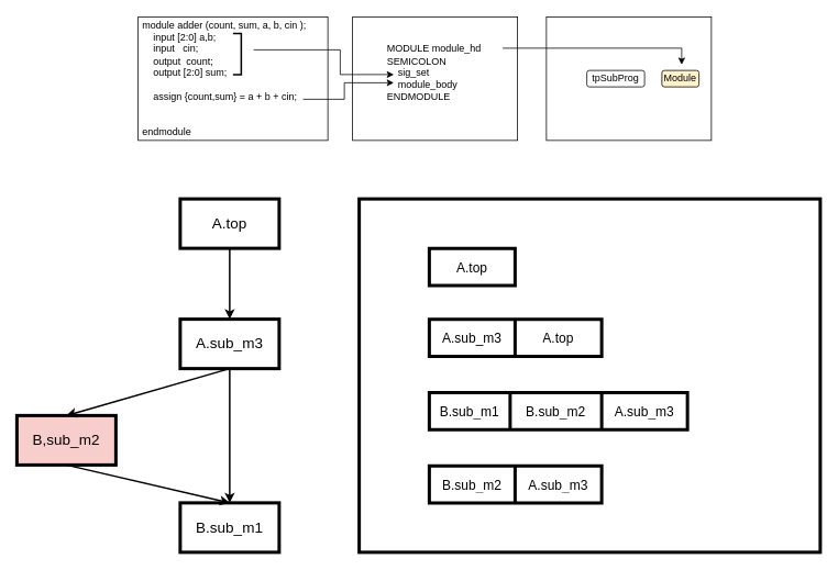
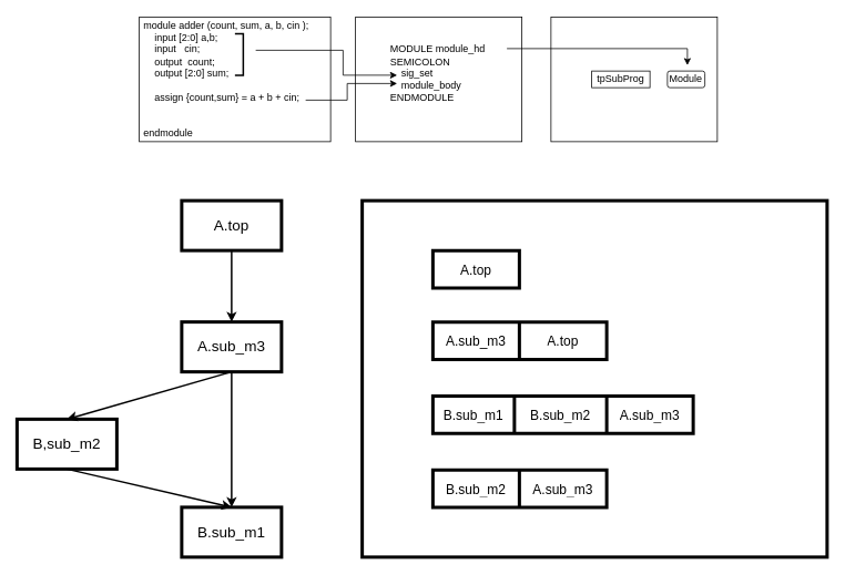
  <mxCell id="0" />
  <mxCell id="1" parent="0" />
  <mxCell id="2" value="&lt;blockquote style=&quot;margin: 0 0 0 40px; border: none; padding: 0px;&quot;&gt;&lt;br&gt;&lt;/blockquote&gt;" style="rounded=0;whiteSpace=wrap;html=1;align=left;labelBackgroundColor=none;" parent="1" vertex="1"><mxGeometry x="662" y="20" width="200" height="150" as="geometry" /></mxCell>
  <mxCell id="3" value="&lt;blockquote style=&quot;margin: 0 0 0 40px; border: none; padding: 0px;&quot;&gt;&lt;/blockquote&gt;&lt;span style=&quot;background-color: initial;&quot;&gt;&amp;nbsp;module adder (count, sum, a, b, cin );&lt;/span&gt;&lt;br&gt;&lt;blockquote style=&quot;margin: 0 0 0 40px; border: none; padding: 0px;&quot;&gt;&lt;/blockquote&gt;&lt;span style=&quot;background-color: initial;&quot;&gt;&amp;nbsp; &amp;nbsp; &amp;nbsp;input [2:0] a,b;&amp;nbsp;&lt;/span&gt;&lt;br&gt;&lt;blockquote style=&quot;margin: 0 0 0 40px; border: none; padding: 0px;&quot;&gt;&lt;/blockquote&gt;&lt;span style=&quot;background-color: initial;&quot;&gt;&amp;nbsp; &amp;nbsp; &amp;nbsp;input&amp;nbsp; &amp;nbsp;cin;&amp;nbsp;&lt;/span&gt;&lt;br&gt;&lt;blockquote style=&quot;margin: 0 0 0 40px; border: none; padding: 0px;&quot;&gt;&lt;/blockquote&gt;&lt;span style=&quot;background-color: initial;&quot;&gt;&amp;nbsp; &amp;nbsp; &amp;nbsp;output&amp;nbsp; count;&amp;nbsp;&lt;/span&gt;&lt;br&gt;&lt;blockquote style=&quot;margin: 0 0 0 40px; border: none; padding: 0px;&quot;&gt;&lt;/blockquote&gt;&lt;span style=&quot;background-color: initial;&quot;&gt;&amp;nbsp; &amp;nbsp; &amp;nbsp;output [2:0] sum;&amp;nbsp;&lt;/span&gt;&lt;br&gt;&lt;blockquote style=&quot;margin: 0 0 0 40px; border: none; padding: 0px;&quot;&gt;&lt;/blockquote&gt;&lt;span style=&quot;background-color: initial;&quot;&gt;&amp;nbsp; &amp;nbsp;&amp;nbsp;&lt;/span&gt;&lt;br&gt;&lt;blockquote style=&quot;margin: 0 0 0 40px; border: none; padding: 0px;&quot;&gt;&lt;/blockquote&gt;&lt;span style=&quot;background-color: initial;&quot;&gt;&amp;nbsp; &amp;nbsp; &amp;nbsp;assign {count,sum} = a + b + cin;&amp;nbsp;&lt;/span&gt;&lt;br&gt;&lt;br&gt;&lt;blockquote style=&quot;margin: 0 0 0 40px; border: none; padding: 0px;&quot;&gt;&lt;br&gt;&lt;/blockquote&gt;&lt;span style=&quot;background-color: initial;&quot;&gt;&amp;nbsp;endmodule&lt;/span&gt;" style="rounded=0;whiteSpace=wrap;html=1;align=left;labelBackgroundColor=none;" parent="1" vertex="1"><mxGeometry x="167" y="20" width="230" height="150" as="geometry" /></mxCell>
  <mxCell id="4" value="&lt;blockquote style=&quot;margin: 0 0 0 40px; border: none; padding: 0px;&quot;&gt;MODULE module_hd SEMICOLON&lt;br&gt;&amp;nbsp; &amp;nbsp; sig_set&lt;br&gt;&amp;nbsp; &amp;nbsp; module_body&amp;nbsp; &amp;nbsp;&lt;br&gt;ENDMODULE&amp;nbsp; &amp;nbsp; &amp;nbsp; &amp;nbsp; &amp;nbsp; &amp;nbsp; &amp;nbsp; &amp;nbsp; &amp;nbsp; &amp;nbsp; &amp;nbsp;&amp;nbsp;&lt;/blockquote&gt;&lt;blockquote style=&quot;margin: 0 0 0 40px; border: none; padding: 0px;&quot;&gt;&lt;br&gt;&lt;/blockquote&gt;" style="rounded=0;whiteSpace=wrap;html=1;align=left;labelBackgroundColor=none;" parent="1" vertex="1"><mxGeometry x="427" y="20" width="200" height="150" as="geometry" /></mxCell>
- <mxCell id="5" value="tpSubProg" style="rounded=1;whiteSpace=wrap;html=1;labelBackgroundColor=none;" parent="1" vertex="1"><mxGeometry x="711" y="85" width="70" height="20" as="geometry" /></mxCell>
+ <mxCell id="5" value="tpSubProg" style="whiteSpace=wrap;html=1;labelBackgroundColor=none;rounded=0;" parent="1" vertex="1"><mxGeometry x="711" y="85" width="70" height="20" as="geometry" /></mxCell>
  <mxCell id="6" style="edgeStyle=orthogonalEdgeStyle;rounded=0;orthogonalLoop=1;jettySize=auto;html=1;exitX=0.5;exitY=1;exitDx=0;exitDy=0;labelBackgroundColor=none;fontColor=default;" parent="1" edge="1"><mxGeometry relative="1" as="geometry"><mxPoint x="862" y="105" as="sourcePoint" /><mxPoint x="862" y="105" as="targetPoint" /></mxGeometry></mxCell>
  <mxCell id="7" value="" style="endArrow=classic;html=1;rounded=0;labelBackgroundColor=none;fontColor=default;" parent="1" edge="1"><mxGeometry width="50" height="50" relative="1" as="geometry"><mxPoint x="367" y="120" as="sourcePoint" /><mxPoint x="477" y="100" as="targetPoint" /><Array as="points"><mxPoint x="417" y="120" /><mxPoint x="417" y="100" /></Array></mxGeometry></mxCell>
  <mxCell id="8" value="" style="endArrow=classic;html=1;rounded=0;labelBackgroundColor=none;fontColor=default;" parent="1" edge="1"><mxGeometry width="50" height="50" relative="1" as="geometry"><mxPoint x="307" y="60" as="sourcePoint" /><mxPoint x="477" y="90" as="targetPoint" /><Array as="points"><mxPoint x="412" y="60" /><mxPoint x="412" y="90" /></Array></mxGeometry></mxCell>
  <mxCell id="9" value="" style="strokeWidth=2;html=1;shape=mxgraph.flowchart.annotation_1;align=left;pointerEvents=1;rotation=-180;labelBackgroundColor=none;" parent="1" vertex="1"><mxGeometry x="282" y="40" width="10" height="50" as="geometry" /></mxCell>
  <mxCell id="10" value="" style="endArrow=classic;html=1;rounded=0;labelBackgroundColor=none;fontColor=default;" parent="1" edge="1"><mxGeometry x="-0.306" y="98" width="50" height="50" relative="1" as="geometry"><mxPoint x="609" y="58" as="sourcePoint" /><mxPoint x="826" y="78" as="targetPoint" /><Array as="points"><mxPoint x="826" y="58" /></Array><mxPoint as="offset" /></mxGeometry></mxCell>
- <mxCell id="11" value="Module" style="rounded=1;whiteSpace=wrap;html=1;labelBackgroundColor=none;fillColor=#fff2cc;" parent="1" vertex="1"><mxGeometry x="802" y="85" width="45" height="20" as="geometry" /></mxCell>
+ <mxCell id="11" value="Module" style="rounded=1;whiteSpace=wrap;html=1;labelBackgroundColor=none;" parent="1" vertex="1"><mxGeometry x="802" y="85" width="45" height="20" as="geometry" /></mxCell>
  <mxCell id="12" value="" style="edgeStyle=orthogonalEdgeStyle;rounded=0;orthogonalLoop=1;jettySize=auto;html=1;strokeWidth=2;labelBackgroundColor=none;fontColor=default;" edge="1" parent="1" source="13" target="15"><mxGeometry relative="1" as="geometry" /></mxCell>
  <mxCell id="13" value="&lt;font style=&quot;font-size: 18px;&quot;&gt;A.top&lt;/font&gt;" style="rounded=0;whiteSpace=wrap;html=1;fillStyle=solid;strokeWidth=4;labelBackgroundColor=none;" vertex="1" parent="1"><mxGeometry x="218" y="241" width="120" height="60" as="geometry" /></mxCell>
  <mxCell id="14" value="" style="edgeStyle=orthogonalEdgeStyle;rounded=0;orthogonalLoop=1;jettySize=auto;html=1;strokeWidth=2;labelBackgroundColor=none;fontColor=default;" edge="1" parent="1" source="15" target="17"><mxGeometry relative="1" as="geometry" /></mxCell>
  <mxCell id="15" value="&lt;font style=&quot;font-size: 18px;&quot;&gt;A.sub_m3&lt;/font&gt;" style="rounded=0;whiteSpace=wrap;html=1;fillStyle=solid;strokeWidth=4;labelBackgroundColor=none;" vertex="1" parent="1"><mxGeometry x="218" y="387" width="120" height="60" as="geometry" /></mxCell>
- <mxCell id="16" value="&lt;font style=&quot;font-size: 18px;&quot;&gt;B,sub_m2&lt;/font&gt;" style="rounded=0;whiteSpace=wrap;html=1;fillStyle=solid;strokeWidth=4;labelBackgroundColor=none;fillColor=#f8cecc;" vertex="1" parent="1"><mxGeometry x="20" y="504" width="120" height="60" as="geometry" /></mxCell>
+ <mxCell id="16" value="&lt;font style=&quot;font-size: 18px;&quot;&gt;B,sub_m2&lt;/font&gt;" style="rounded=0;whiteSpace=wrap;html=1;fillStyle=solid;strokeWidth=4;labelBackgroundColor=none;" vertex="1" parent="1"><mxGeometry x="20" y="504" width="120" height="60" as="geometry" /></mxCell>
  <mxCell id="17" value="&lt;font style=&quot;font-size: 18px;&quot;&gt;B.sub_m1&lt;/font&gt;" style="rounded=0;whiteSpace=wrap;html=1;fillStyle=solid;strokeWidth=4;labelBackgroundColor=none;" vertex="1" parent="1"><mxGeometry x="218" y="610" width="120" height="60" as="geometry" /></mxCell>
  <mxCell id="18" value="" style="endArrow=classic;html=1;rounded=0;entryX=0.5;entryY=0;entryDx=0;entryDy=0;strokeWidth=2;exitX=0.5;exitY=1;exitDx=0;exitDy=0;labelBackgroundColor=none;fontColor=default;" edge="1" parent="1" source="15" target="16"><mxGeometry width="50" height="50" relative="1" as="geometry"><mxPoint x="281" y="451" as="sourcePoint" /><mxPoint x="634" y="303" as="targetPoint" /></mxGeometry></mxCell>
  <mxCell id="19" value="" style="endArrow=classic;html=1;rounded=0;exitX=0.5;exitY=1;exitDx=0;exitDy=0;entryX=0.5;entryY=0;entryDx=0;entryDy=0;strokeWidth=2;labelBackgroundColor=none;fontColor=default;" edge="1" parent="1" source="16" target="17"><mxGeometry width="50" height="50" relative="1" as="geometry"><mxPoint x="584" y="353" as="sourcePoint" /><mxPoint x="634" y="303" as="targetPoint" /></mxGeometry></mxCell>
  <mxCell id="20" value="" style="rounded=0;whiteSpace=wrap;html=1;strokeWidth=4;labelBackgroundColor=none;" vertex="1" parent="1"><mxGeometry x="435" y="241" width="559" height="429" as="geometry" /></mxCell>
  <mxCell id="21" value="" style="shape=table;startSize=0;container=1;collapsible=0;childLayout=tableLayout;fontSize=16;strokeWidth=4;labelBackgroundColor=none;" vertex="1" parent="1"><mxGeometry x="520" y="476" width="313" height="45" as="geometry" /></mxCell>
  <mxCell id="22" style="shape=tableRow;horizontal=0;startSize=0;swimlaneHead=0;swimlaneBody=0;top=0;left=0;bottom=0;right=0;collapsible=0;dropTarget=0;fillColor=none;points=[[0,0.5],[1,0.5]];portConstraint=eastwest;fontSize=16;labelBackgroundColor=none;" vertex="1" parent="21"><mxGeometry width="313" height="45" as="geometry" /></mxCell>
  <mxCell id="23" value="B.sub_m1" style="shape=partialRectangle;html=1;whiteSpace=wrap;connectable=0;overflow=hidden;fillColor=none;top=0;left=0;bottom=0;right=0;pointerEvents=1;fontSize=16;labelBackgroundColor=none;" vertex="1" parent="22"><mxGeometry width="98" height="45" as="geometry"><mxRectangle width="98" height="45" as="alternateBounds" /></mxGeometry></mxCell>
  <mxCell id="24" value="B.sub_m2" style="shape=partialRectangle;html=1;whiteSpace=wrap;connectable=0;overflow=hidden;fillColor=none;top=0;left=0;bottom=0;right=0;pointerEvents=1;fontSize=16;labelBackgroundColor=none;" vertex="1" parent="22"><mxGeometry x="98" width="111" height="45" as="geometry"><mxRectangle width="111" height="45" as="alternateBounds" /></mxGeometry></mxCell>
  <mxCell id="25" value="A.sub_m3" style="shape=partialRectangle;html=1;whiteSpace=wrap;connectable=0;overflow=hidden;fillColor=none;top=0;left=0;bottom=0;right=0;pointerEvents=1;fontSize=16;labelBackgroundColor=none;" vertex="1" parent="22"><mxGeometry x="209" width="104" height="45" as="geometry"><mxRectangle width="104" height="45" as="alternateBounds" /></mxGeometry></mxCell>
  <mxCell id="26" value="" style="shape=table;startSize=0;container=1;collapsible=0;childLayout=tableLayout;fontSize=16;strokeWidth=4;labelBackgroundColor=none;" vertex="1" parent="1"><mxGeometry x="520" y="565" width="209" height="45" as="geometry" /></mxCell>
  <mxCell id="27" style="shape=tableRow;horizontal=0;startSize=0;swimlaneHead=0;swimlaneBody=0;top=0;left=0;bottom=0;right=0;collapsible=0;dropTarget=0;fillColor=none;points=[[0,0.5],[1,0.5]];portConstraint=eastwest;fontSize=16;labelBackgroundColor=none;" vertex="1" parent="26"><mxGeometry width="209" height="45" as="geometry" /></mxCell>
  <mxCell id="28" value="B.sub_m2" style="shape=partialRectangle;html=1;whiteSpace=wrap;connectable=0;overflow=hidden;fillColor=none;top=0;left=0;bottom=0;right=0;pointerEvents=1;fontSize=16;labelBackgroundColor=none;" vertex="1" parent="27"><mxGeometry width="104" height="45" as="geometry"><mxRectangle width="104" height="45" as="alternateBounds" /></mxGeometry></mxCell>
  <mxCell id="29" value="A.sub_m3" style="shape=partialRectangle;html=1;whiteSpace=wrap;connectable=0;overflow=hidden;fillColor=none;top=0;left=0;bottom=0;right=0;pointerEvents=1;fontSize=16;labelBackgroundColor=none;" vertex="1" parent="27"><mxGeometry x="104" width="105" height="45" as="geometry"><mxRectangle width="105" height="45" as="alternateBounds" /></mxGeometry></mxCell>
  <mxCell id="30" value="" style="shape=table;startSize=0;container=1;collapsible=0;childLayout=tableLayout;fontSize=16;strokeWidth=4;labelBackgroundColor=none;" vertex="1" parent="1"><mxGeometry x="520" y="387" width="209" height="45" as="geometry" /></mxCell>
  <mxCell id="31" style="shape=tableRow;horizontal=0;startSize=0;swimlaneHead=0;swimlaneBody=0;top=0;left=0;bottom=0;right=0;collapsible=0;dropTarget=0;fillColor=none;points=[[0,0.5],[1,0.5]];portConstraint=eastwest;fontSize=16;labelBackgroundColor=none;" vertex="1" parent="30"><mxGeometry width="209" height="45" as="geometry" /></mxCell>
  <mxCell id="32" value="A.sub_m3" style="shape=partialRectangle;html=1;whiteSpace=wrap;connectable=0;overflow=hidden;fillColor=none;top=0;left=0;bottom=0;right=0;pointerEvents=1;fontSize=16;labelBackgroundColor=none;" vertex="1" parent="31"><mxGeometry width="104" height="45" as="geometry"><mxRectangle width="104" height="45" as="alternateBounds" /></mxGeometry></mxCell>
  <mxCell id="33" value="A.top" style="shape=partialRectangle;html=1;whiteSpace=wrap;connectable=0;overflow=hidden;fillColor=none;top=0;left=0;bottom=0;right=0;pointerEvents=1;fontSize=16;labelBackgroundColor=none;" vertex="1" parent="31"><mxGeometry x="104" width="105" height="45" as="geometry"><mxRectangle width="105" height="45" as="alternateBounds" /></mxGeometry></mxCell>
  <mxCell id="34" value="" style="shape=table;startSize=0;container=1;collapsible=0;childLayout=tableLayout;fontSize=16;strokeWidth=4;labelBackgroundColor=none;" vertex="1" parent="1"><mxGeometry x="520" y="301" width="104" height="45" as="geometry" /></mxCell>
  <mxCell id="35" style="shape=tableRow;horizontal=0;startSize=0;swimlaneHead=0;swimlaneBody=0;top=0;left=0;bottom=0;right=0;collapsible=0;dropTarget=0;fillColor=none;points=[[0,0.5],[1,0.5]];portConstraint=eastwest;fontSize=16;labelBackgroundColor=none;" vertex="1" parent="34"><mxGeometry width="104" height="45" as="geometry" /></mxCell>
  <mxCell id="36" value="A.top" style="shape=partialRectangle;html=1;whiteSpace=wrap;connectable=0;overflow=hidden;fillColor=none;top=0;left=0;bottom=0;right=0;pointerEvents=1;fontSize=16;labelBackgroundColor=none;" vertex="1" parent="35"><mxGeometry width="104" height="45" as="geometry"><mxRectangle width="104" height="45" as="alternateBounds" /></mxGeometry></mxCell>
